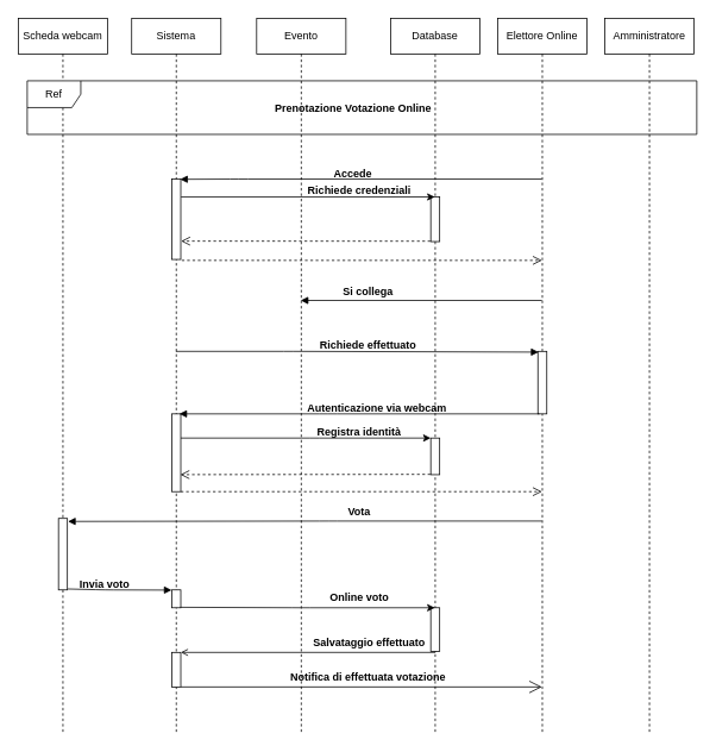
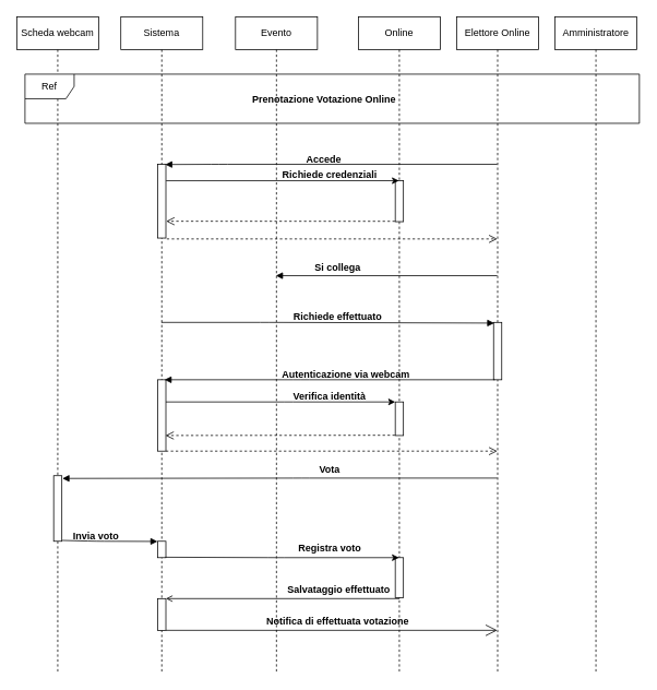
  <mxCell id="0" />
  <mxCell id="1" parent="0" />
  <mxCell id="2" value="Sistema" style="shape=umlLifeline;perimeter=lifelinePerimeter;whiteSpace=wrap;html=1;container=1;collapsible=0;recursiveResize=0;outlineConnect=0;" parent="1" vertex="1"><mxGeometry x="147" y="20" width="100" height="800" as="geometry" /></mxCell>
  <mxCell id="3" value="" style="html=1;points=[];perimeter=orthogonalPerimeter;" parent="2" vertex="1"><mxGeometry x="45" y="442.92" width="10" height="87.08" as="geometry" /></mxCell>
  <mxCell id="4" value="" style="html=1;points=[];perimeter=orthogonalPerimeter;" parent="2" vertex="1"><mxGeometry x="45" y="180" width="10" height="90" as="geometry" /></mxCell>
  <mxCell id="5" value="" style="html=1;points=[];perimeter=orthogonalPerimeter;" parent="2" vertex="1"><mxGeometry x="45" y="710" width="10" height="39.04" as="geometry" /></mxCell>
  <mxCell id="6" value="" style="html=1;points=[];perimeter=orthogonalPerimeter;" parent="2" vertex="1"><mxGeometry x="45" y="640" width="10" height="20" as="geometry" /></mxCell>
  <mxCell id="7" value="Evento" style="shape=umlLifeline;perimeter=lifelinePerimeter;whiteSpace=wrap;html=1;container=1;collapsible=0;recursiveResize=0;outlineConnect=0;" parent="1" vertex="1"><mxGeometry x="287" y="20" width="100" height="800" as="geometry" /></mxCell>
  <mxCell id="8" value="Elettore Online" style="shape=umlLifeline;perimeter=lifelinePerimeter;whiteSpace=wrap;html=1;container=1;collapsible=0;recursiveResize=0;outlineConnect=0;" parent="1" vertex="1"><mxGeometry x="557" y="20" width="100" height="800" as="geometry" /></mxCell>
  <mxCell id="9" value="" style="html=1;points=[];perimeter=orthogonalPerimeter;" parent="8" vertex="1"><mxGeometry x="45" y="372.92" width="10" height="70" as="geometry" /></mxCell>
  <mxCell id="10" value="Prenotazione Votazione Online " style="text;align=center;fontStyle=1;verticalAlign=middle;spacingLeft=3;spacingRight=3;strokeColor=none;rotatable=0;points=[[0,0.5],[1,0.5]];portConstraint=eastwest;" parent="1" vertex="1"><mxGeometry x="312" y="107" width="170" height="26" as="geometry" /></mxCell>
  <mxCell id="11" value="Accede" style="text;align=center;fontStyle=1;verticalAlign=middle;spacingLeft=3;spacingRight=3;strokeColor=none;rotatable=0;points=[[0,0.5],[1,0.5]];portConstraint=eastwest;" parent="1" vertex="1"><mxGeometry x="360" y="180" width="70" height="26" as="geometry" /></mxCell>
  <mxCell id="12" value="" style="html=1;verticalAlign=bottom;endArrow=block;entryX=0.927;entryY=0.003;entryDx=0;entryDy=0;entryPerimeter=0;" parent="1" source="8" target="4" edge="1"><mxGeometry width="80" relative="1" as="geometry"><mxPoint x="477" y="200" as="sourcePoint" /><mxPoint x="217" y="200" as="targetPoint" /><Array as="points"><mxPoint x="267" y="200" /></Array></mxGeometry></mxCell>
  <mxCell id="13" value="" style="html=1;verticalAlign=bottom;endArrow=open;dashed=1;endSize=8;exitX=1.113;exitY=1.012;exitDx=0;exitDy=0;exitPerimeter=0;" parent="1" source="4" target="8" edge="1"><mxGeometry relative="1" as="geometry"><mxPoint x="377" y="230" as="sourcePoint" /><mxPoint x="476.5" y="270.84" as="targetPoint" /></mxGeometry></mxCell>
  <mxCell id="14" value="" style="html=1;verticalAlign=bottom;endArrow=block;" parent="1" source="8" edge="1"><mxGeometry width="80" relative="1" as="geometry"><mxPoint x="477" y="335.92" as="sourcePoint" /><mxPoint x="336.324" y="335.92" as="targetPoint" /><Array as="points" /></mxGeometry></mxCell>
  <mxCell id="15" value="Si collega" style="text;align=center;fontStyle=1;verticalAlign=middle;spacingLeft=3;spacingRight=3;strokeColor=none;rotatable=0;points=[[0,0.5],[1,0.5]];portConstraint=eastwest;" parent="1" vertex="1"><mxGeometry x="377" y="312.92" width="70" height="26" as="geometry" /></mxCell>
  <mxCell id="16" value="Autenticazione via webcam" style="text;align=center;fontStyle=1;verticalAlign=middle;spacingLeft=3;spacingRight=3;strokeColor=none;rotatable=0;points=[[0,0.5],[1,0.5]];portConstraint=eastwest;" parent="1" vertex="1"><mxGeometry x="317" y="442.92" width="210" height="26" as="geometry" /></mxCell>
  <mxCell id="17" value="Vota" style="text;align=center;fontStyle=1;verticalAlign=middle;spacingLeft=3;spacingRight=3;strokeColor=none;rotatable=0;points=[[0,0.5],[1,0.5]];portConstraint=eastwest;" parent="1" vertex="1"><mxGeometry x="382.21" y="559" width="40" height="26" as="geometry" /></mxCell>
  <mxCell id="18" value="" style="html=1;verticalAlign=bottom;endArrow=block;exitX=0.167;exitY=1;exitDx=0;exitDy=0;exitPerimeter=0;entryX=0.833;entryY=0;entryDx=0;entryDy=0;entryPerimeter=0;" parent="1" source="9" target="3" edge="1"><mxGeometry width="80" relative="1" as="geometry"><mxPoint x="801.92" y="252.5" as="sourcePoint" /><mxPoint x="207" y="462.92" as="targetPoint" /><Array as="points"><mxPoint x="367" y="462.92" /></Array></mxGeometry></mxCell>
  <mxCell id="19" value="" style="html=1;verticalAlign=bottom;endArrow=block;entryX=0.083;entryY=0.012;entryDx=0;entryDy=0;entryPerimeter=0;" parent="1" source="2" target="9" edge="1"><mxGeometry width="80" relative="1" as="geometry"><mxPoint x="197.087" y="392.92" as="sourcePoint" /><mxPoint x="467" y="392.92" as="targetPoint" /><Array as="points"><mxPoint x="327.42" y="392.92" /></Array></mxGeometry></mxCell>
  <mxCell id="20" value="Richiede effettuato" style="text;align=center;fontStyle=1;verticalAlign=middle;spacingLeft=3;spacingRight=3;strokeColor=none;rotatable=0;points=[[0,0.5],[1,0.5]];portConstraint=eastwest;" parent="1" vertex="1"><mxGeometry x="342" y="372.92" width="140" height="26" as="geometry" /></mxCell>
  <mxCell id="21" value="" style="html=1;verticalAlign=bottom;endArrow=open;dashed=1;endSize=8;" parent="1" source="3" target="8" edge="1"><mxGeometry relative="1" as="geometry"><mxPoint x="200.32" y="532.92" as="sourcePoint" /><mxPoint x="476.5" y="532.92" as="targetPoint" /><Array as="points"><mxPoint x="547" y="550" /></Array></mxGeometry></mxCell>
  <mxCell id="22" value="" style="html=1;verticalAlign=bottom;endArrow=block;entryX=1.067;entryY=0.042;entryDx=0;entryDy=0;entryPerimeter=0;" parent="1" source="8" target="39" edge="1"><mxGeometry width="80" relative="1" as="geometry"><mxPoint x="476.92" y="582.92" as="sourcePoint" /><mxPoint x="207" y="582.92" as="targetPoint" /><Array as="points"><mxPoint x="367.42" y="582.92" /></Array></mxGeometry></mxCell>
  <mxCell id="23" value="" style="endArrow=open;endFill=1;endSize=12;html=1;exitX=1.007;exitY=0.991;exitDx=0;exitDy=0;exitPerimeter=0;" parent="1" source="5" target="8" edge="1"><mxGeometry width="160" relative="1" as="geometry"><mxPoint x="267" y="612.92" as="sourcePoint" /><mxPoint x="476.5" y="622.92" as="targetPoint" /></mxGeometry></mxCell>
  <mxCell id="24" value="Notifica di effettuata votazione" style="text;align=center;fontStyle=1;verticalAlign=middle;spacingLeft=3;spacingRight=3;strokeColor=none;rotatable=0;points=[[0,0.5],[1,0.5]];portConstraint=eastwest;" parent="1" vertex="1"><mxGeometry x="351.79" y="744" width="120.42" height="26" as="geometry" /></mxCell>
- <mxCell id="25" value="Database" style="shape=umlLifeline;perimeter=lifelinePerimeter;whiteSpace=wrap;html=1;container=1;collapsible=0;recursiveResize=0;outlineConnect=0;" parent="1" vertex="1"><mxGeometry x="437" y="20" width="100" height="800" as="geometry" /></mxCell>
+ <mxCell id="25" value="Online" style="shape=umlLifeline;perimeter=lifelinePerimeter;whiteSpace=wrap;html=1;container=1;collapsible=0;recursiveResize=0;outlineConnect=0;" parent="1" vertex="1"><mxGeometry x="437" y="20" width="100" height="800" as="geometry" /></mxCell>
  <mxCell id="26" value="" style="html=1;points=[];perimeter=orthogonalPerimeter;" parent="25" vertex="1"><mxGeometry x="45" y="200" width="10" height="50" as="geometry" /></mxCell>
  <mxCell id="27" value="" style="html=1;points=[];perimeter=orthogonalPerimeter;" parent="25" vertex="1"><mxGeometry x="45" y="660" width="10" height="49" as="geometry" /></mxCell>
  <mxCell id="28" value="" style="html=1;points=[];perimeter=orthogonalPerimeter;" parent="25" vertex="1"><mxGeometry x="45" y="470" width="10" height="41" as="geometry" /></mxCell>
  <mxCell id="29" value="" style="endArrow=classic;html=1;exitX=1.028;exitY=0.223;exitDx=0;exitDy=0;exitPerimeter=0;" parent="1" source="4" edge="1"><mxGeometry width="50" height="50" relative="1" as="geometry"><mxPoint x="202" y="220" as="sourcePoint" /><mxPoint x="486.5" y="220" as="targetPoint" /></mxGeometry></mxCell>
  <mxCell id="30" value="" style="html=1;verticalAlign=bottom;endArrow=open;dashed=1;endSize=8;exitX=-0.041;exitY=0.991;exitDx=0;exitDy=0;exitPerimeter=0;entryX=1.038;entryY=0.772;entryDx=0;entryDy=0;entryPerimeter=0;" parent="1" source="26" target="4" edge="1"><mxGeometry relative="1" as="geometry"><mxPoint x="447" y="260" as="sourcePoint" /><mxPoint x="207" y="270" as="targetPoint" /></mxGeometry></mxCell>
  <mxCell id="31" value="Richiede credenziali" style="text;align=center;fontStyle=1;verticalAlign=middle;spacingLeft=3;spacingRight=3;strokeColor=none;rotatable=0;points=[[0,0.5],[1,0.5]];portConstraint=eastwest;" parent="1" vertex="1"><mxGeometry x="367.21" y="199" width="70" height="26" as="geometry" /></mxCell>
  <mxCell id="32" value="Salvataggio effettuato" style="text;align=center;fontStyle=1;verticalAlign=middle;spacingLeft=3;spacingRight=3;strokeColor=none;rotatable=0;points=[[0,0.5],[1,0.5]];portConstraint=eastwest;" parent="1" vertex="1"><mxGeometry x="378.21" y="706" width="70" height="26" as="geometry" /></mxCell>
  <mxCell id="33" style="edgeStyle=orthogonalEdgeStyle;rounded=0;orthogonalLoop=1;jettySize=auto;html=1;endArrow=open;endFill=0;" parent="1" source="27" target="5" edge="1"><mxGeometry relative="1" as="geometry"><Array as="points"><mxPoint x="487" y="730" /></Array></mxGeometry></mxCell>
  <mxCell id="34" value="Amministratore" style="shape=umlLifeline;perimeter=lifelinePerimeter;whiteSpace=wrap;html=1;container=1;collapsible=0;recursiveResize=0;outlineConnect=0;" parent="1" vertex="1"><mxGeometry x="677" y="20" width="100" height="800" as="geometry" /></mxCell>
  <mxCell id="35" value="" style="endArrow=classic;html=1;" parent="1" source="3" target="28" edge="1"><mxGeometry width="50" height="50" relative="1" as="geometry"><mxPoint x="202" y="481" as="sourcePoint" /><mxPoint x="486.5" y="481" as="targetPoint" /><Array as="points"><mxPoint x="347" y="490" /></Array></mxGeometry></mxCell>
- <mxCell id="36" value="Registra identità" style="text;align=center;fontStyle=1;verticalAlign=middle;spacingLeft=3;spacingRight=3;strokeColor=none;rotatable=0;points=[[0,0.5],[1,0.5]];portConstraint=eastwest;" parent="1" vertex="1"><mxGeometry x="367" y="469" width="70" height="26" as="geometry" /></mxCell>
+ <mxCell id="36" value="Verifica identità" style="text;align=center;fontStyle=1;verticalAlign=middle;spacingLeft=3;spacingRight=3;strokeColor=none;rotatable=0;points=[[0,0.5],[1,0.5]];portConstraint=eastwest;" parent="1" vertex="1"><mxGeometry x="367" y="469" width="70" height="26" as="geometry" /></mxCell>
  <mxCell id="37" value="" style="html=1;verticalAlign=bottom;endArrow=open;dashed=1;endSize=8;exitX=-0.041;exitY=0.991;exitDx=0;exitDy=0;exitPerimeter=0;entryX=0.952;entryY=0.781;entryDx=0;entryDy=0;entryPerimeter=0;" parent="1" source="28" target="3" edge="1"><mxGeometry relative="1" as="geometry"><mxPoint x="447" y="521" as="sourcePoint" /><mxPoint x="107" y="531" as="targetPoint" /></mxGeometry></mxCell>
  <mxCell id="38" value="Scheda webcam" style="shape=umlLifeline;perimeter=lifelinePerimeter;whiteSpace=wrap;html=1;container=1;collapsible=0;recursiveResize=0;outlineConnect=0;" parent="1" vertex="1"><mxGeometry x="20" y="20" width="100" height="800" as="geometry" /></mxCell>
  <mxCell id="39" value="" style="html=1;points=[];perimeter=orthogonalPerimeter;" parent="38" vertex="1"><mxGeometry x="45" y="560" width="10" height="80" as="geometry" /></mxCell>
  <mxCell id="40" value="" style="endArrow=classic;html=1;exitX=0.95;exitY=0.975;exitDx=0;exitDy=0;exitPerimeter=0;" parent="1" source="6" target="25" edge="1"><mxGeometry width="50" height="50" relative="1" as="geometry"><mxPoint x="202" y="621" as="sourcePoint" /><mxPoint x="486.5" y="621" as="targetPoint" /><Array as="points"><mxPoint x="337" y="680" /></Array></mxGeometry></mxCell>
- <mxCell id="41" value="Online voto" style="text;align=center;fontStyle=1;verticalAlign=middle;spacingLeft=3;spacingRight=3;strokeColor=none;rotatable=0;points=[[0,0.5],[1,0.5]];portConstraint=eastwest;" parent="1" vertex="1"><mxGeometry x="367.21" y="655" width="70" height="26" as="geometry" /></mxCell>
+ <mxCell id="41" value="Registra voto" style="text;align=center;fontStyle=1;verticalAlign=middle;spacingLeft=3;spacingRight=3;strokeColor=none;rotatable=0;points=[[0,0.5],[1,0.5]];portConstraint=eastwest;" parent="1" vertex="1"><mxGeometry x="367.21" y="655" width="70" height="26" as="geometry" /></mxCell>
  <mxCell id="42" value="Invia voto" style="text;align=center;fontStyle=1;verticalAlign=middle;spacingLeft=3;spacingRight=3;strokeColor=none;rotatable=0;points=[[0,0.5],[1,0.5]];portConstraint=eastwest;" parent="1" vertex="1"><mxGeometry x="97" y="640" width="40" height="26" as="geometry" /></mxCell>
  <mxCell id="43" value="" style="html=1;verticalAlign=bottom;endArrow=block;entryX=-0.026;entryY=0.011;entryDx=0;entryDy=0;entryPerimeter=0;exitX=1.055;exitY=0.987;exitDx=0;exitDy=0;exitPerimeter=0;" parent="1" source="39" target="6" edge="1"><mxGeometry width="80" relative="1" as="geometry"><mxPoint x="200.83" y="810" as="sourcePoint" /><mxPoint x="-333" y="810.44" as="targetPoint" /><Array as="points"><mxPoint x="117" y="660" /></Array></mxGeometry></mxCell>
  <mxCell id="44" value="Ref" style="shape=umlFrame;whiteSpace=wrap;html=1;" parent="1" vertex="1"><mxGeometry x="30" y="90" width="750" height="60" as="geometry" /></mxCell>
